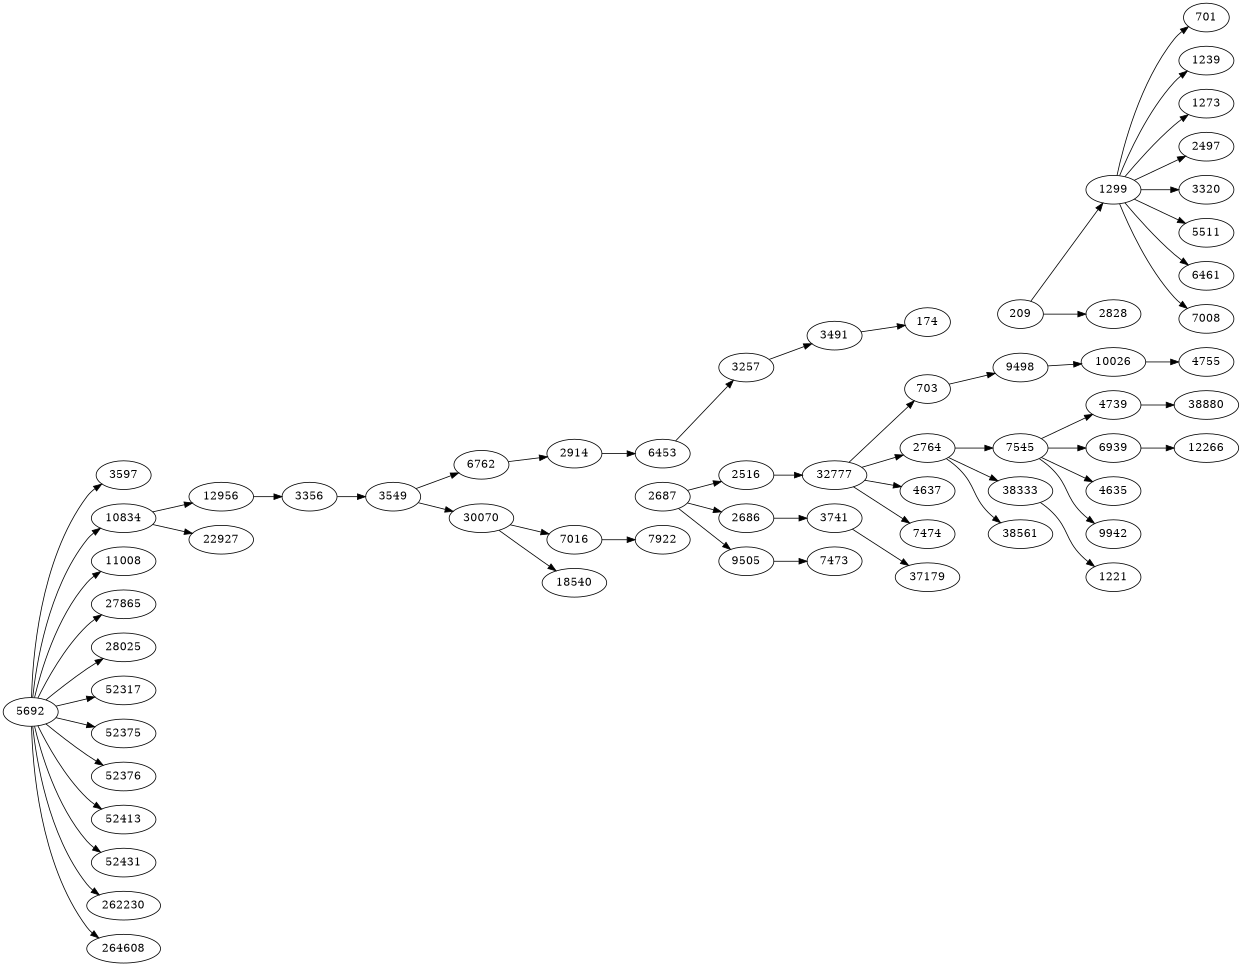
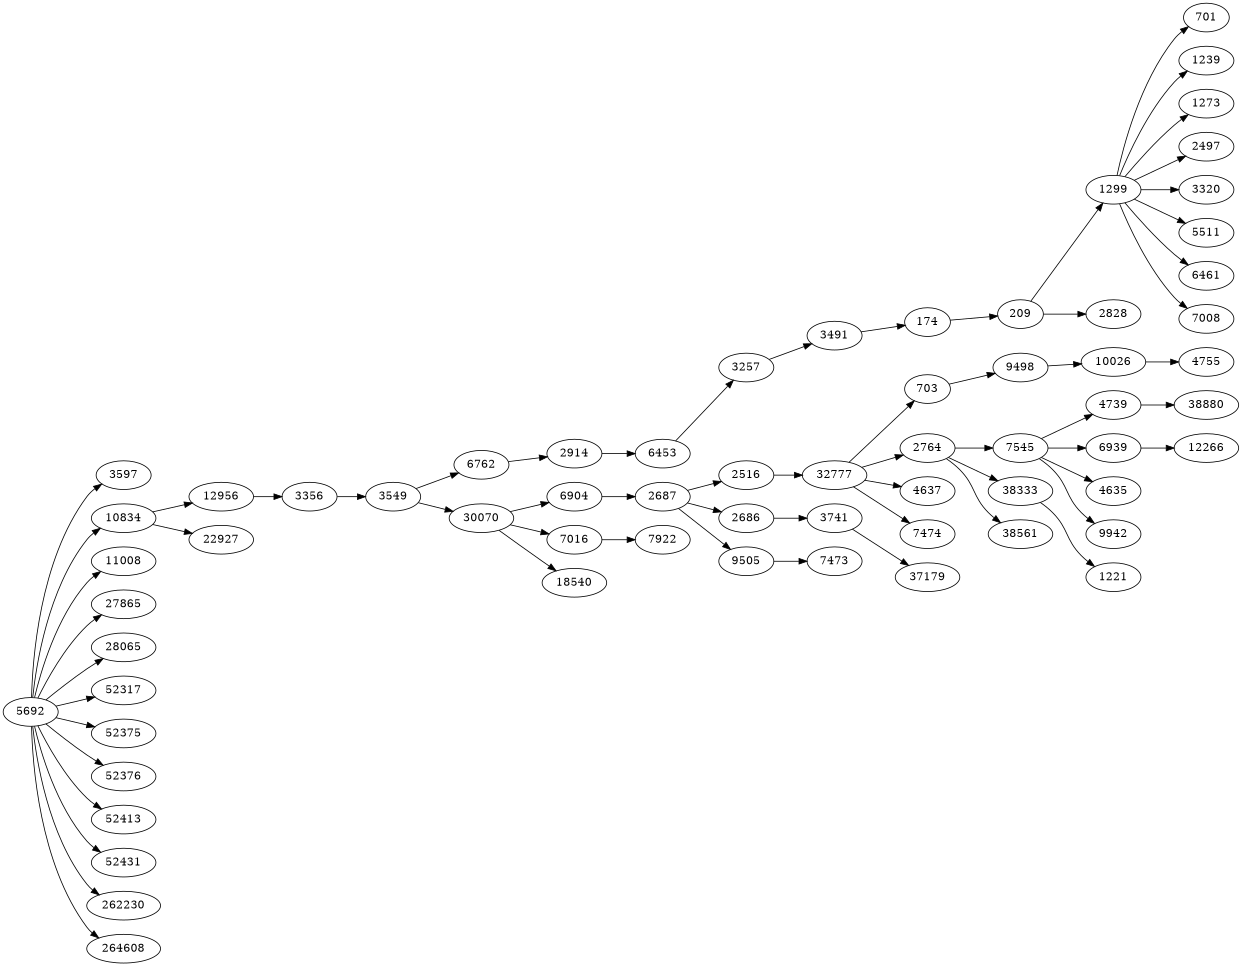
  digraph {
    rankdir=LR
    174
    209
    1299
    2828
    701
    1239
    1273
    2497
    3320
    5511
    6461
    n12 [label=7008]
    703
    9498
    10026
    n16 [label=32777]
    2516
    2764
    4637
    7474
    2686
    3741
    37179
    2687
    9505
    7473
    7545
    38333
    38561
    4739
    6939
    4635
    9942
    1221
    2914
    6453
    3257
    3491
    3356
    3549
    6762
    30070
+   6904
    7016
    18540
    38880
    5692
    3597
    10834
    11008
    27865
-   28065 [label=28025]
+   28065
    52317
    52375
    52376
    52413
    52431
    262230
    264608
    12956
    22927
    12266
    7922
    4755
+   174 -> 209
    209 -> 1299
    209 -> 2828
    1299 -> 701
    1299 -> 1239
    1299 -> 1273
    1299 -> 2497
    1299 -> 3320
    1299 -> 5511
    1299 -> 6461
    1299 -> n12
    703 -> 9498
    9498 -> 10026
    10026 -> 4755
    n16 -> 703
    n16 -> 2764
    n16 -> 4637
    n16 -> 7474
    2516 -> n16
    2764 -> 7545
    2764 -> 38333
    2764 -> 38561
    2686 -> 3741
    3741 -> 37179
    2687 -> 2516
    2687 -> 2686
    2687 -> 9505
    9505 -> 7473
    7545 -> 4739
    7545 -> 6939
    7545 -> 4635
    7545 -> 9942
    38333 -> 1221
    4739 -> 38880
    6939 -> 12266
    2914 -> 6453
    6453 -> 3257
    3257 -> 3491
    3491 -> 174
    3356 -> 3549
    3549 -> 6762
    3549 -> 30070
    6762 -> 2914
+   30070 -> 6904
    30070 -> 7016
    30070 -> 18540
+   6904 -> 2687
    7016 -> 7922
    5692 -> 3597
    5692 -> 10834
    5692 -> 11008
    5692 -> 27865
    5692 -> 28065
    5692 -> 52317
    5692 -> 52375
    5692 -> 52376
    5692 -> 52413
    5692 -> 52431
    5692 -> 262230
    5692 -> 264608
    10834 -> 12956
    10834 -> 22927
    12956 -> 3356
  }
